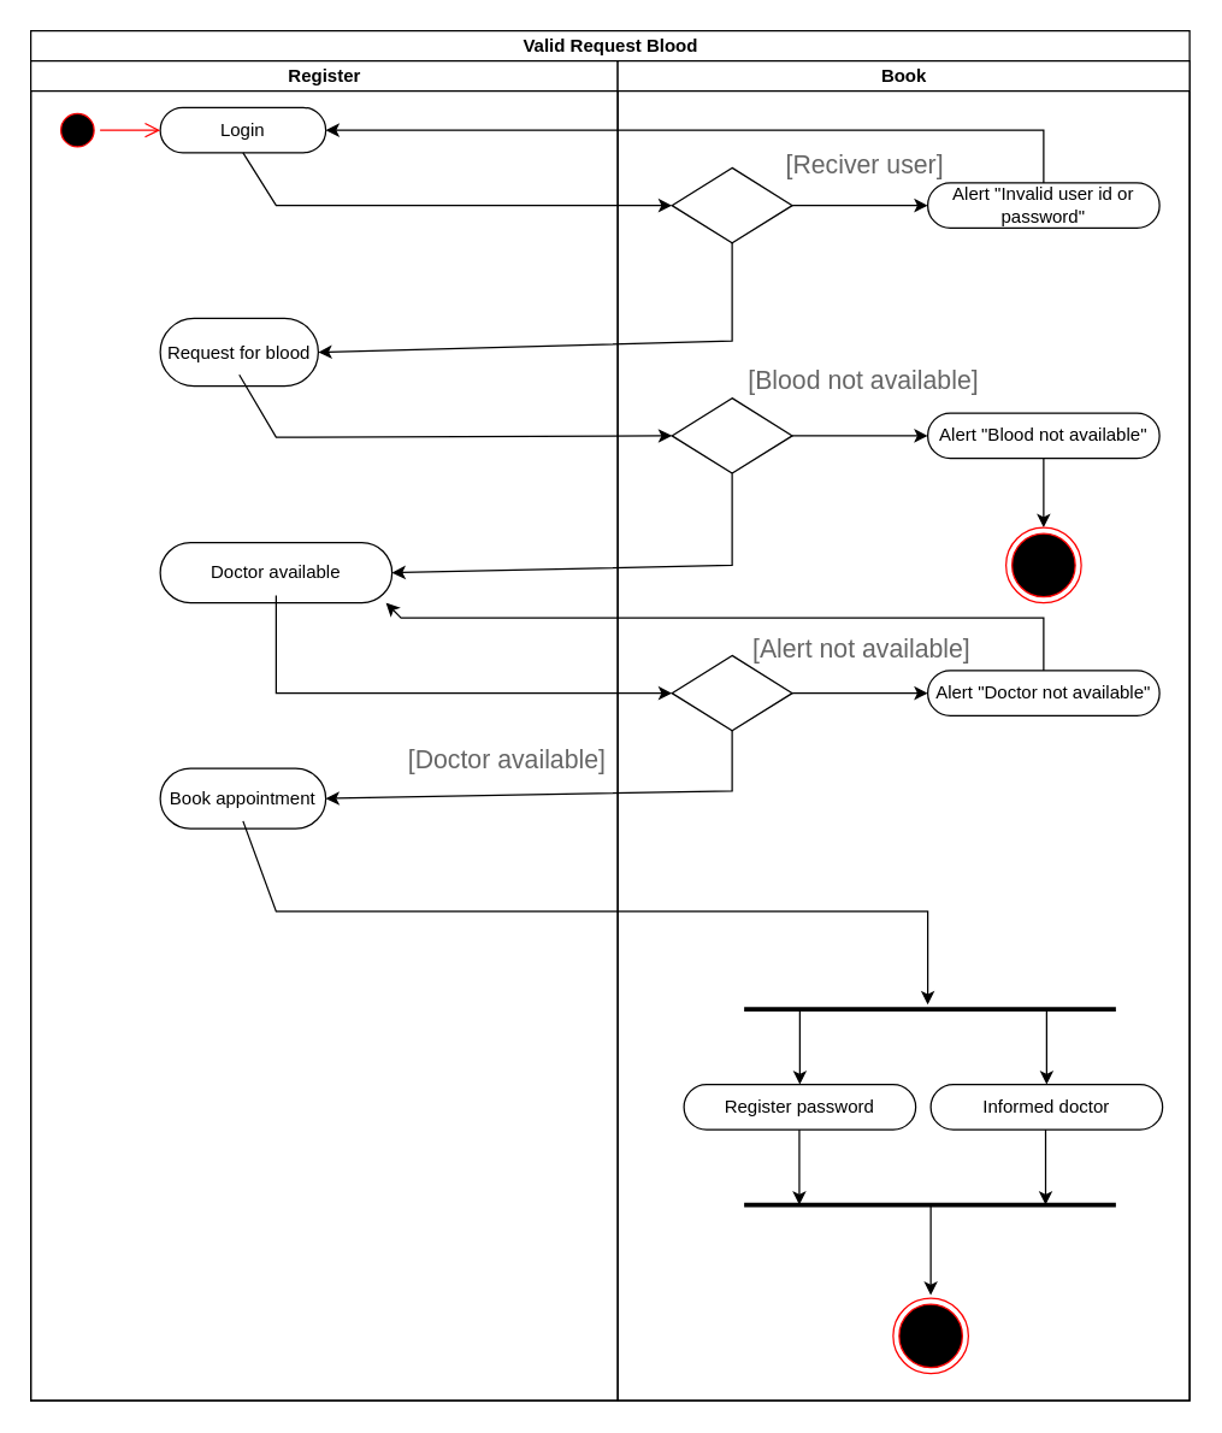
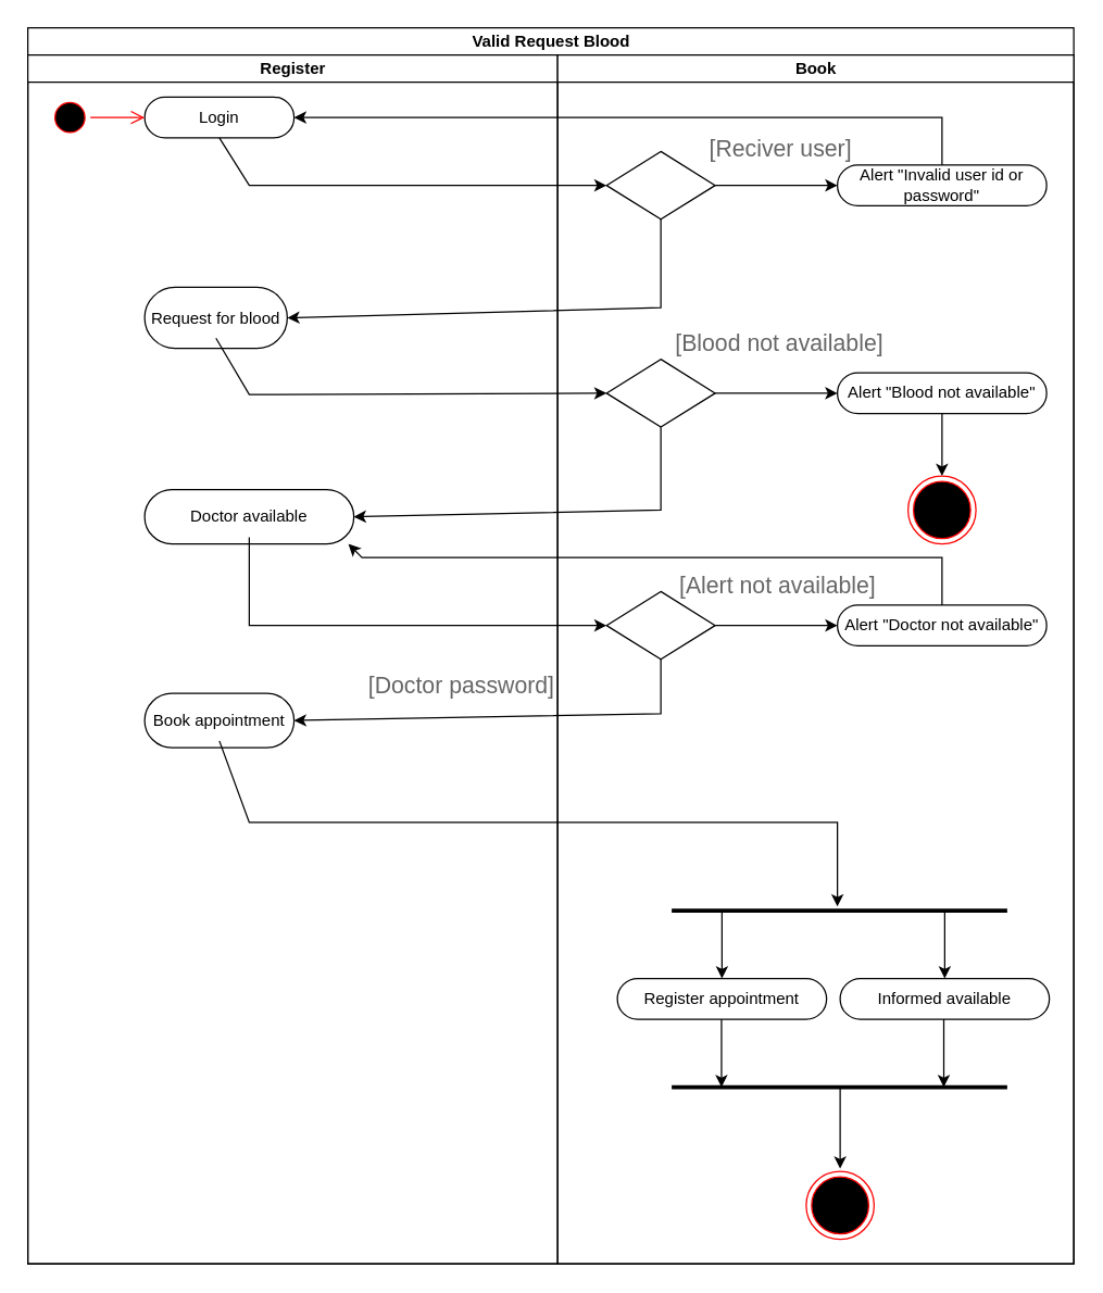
  <mxCell id="0" />
  <mxCell id="1" parent="0" />
  <mxCell id="2" value="Valid Request Blood" style="swimlane;childLayout=stackLayout;resizeParent=1;resizeParentMax=0;startSize=20;html=1;movable=0;resizable=0;rotatable=0;deletable=0;editable=0;locked=1;connectable=0;" vertex="1" parent="1"><mxGeometry x="20" y="20" width="770" height="910" as="geometry" /></mxCell>
  <mxCell id="3" value="" style="endArrow=classic;html=1;rounded=0;exitX=0.5;exitY=0.5;exitDx=0;exitDy=-15;exitPerimeter=0;entryX=1;entryY=0.5;entryDx=0;entryDy=0;entryPerimeter=0;movable=0;resizable=0;rotatable=0;deletable=0;editable=0;locked=1;connectable=0;" edge="1" parent="2" source="15" target="7"><mxGeometry width="50" height="50" relative="1" as="geometry"><mxPoint x="570" y="434.2" as="sourcePoint" /><mxPoint x="633" y="385" as="targetPoint" /><Array as="points"><mxPoint x="673" y="66" /></Array></mxGeometry></mxCell>
  <mxCell id="4" value="" style="endArrow=classic;html=1;rounded=0;exitX=0.5;exitY=1;exitDx=0;exitDy=0;entryX=1;entryY=0.5;entryDx=0;entryDy=0;entryPerimeter=0;movable=0;resizable=0;rotatable=0;deletable=0;editable=0;locked=1;connectable=0;" edge="1" parent="2" source="16" target="9"><mxGeometry width="50" height="50" relative="1" as="geometry"><mxPoint x="446" y="191" as="sourcePoint" /><mxPoint x="240" y="206" as="targetPoint" /><Array as="points"><mxPoint x="466" y="206" /></Array></mxGeometry></mxCell>
  <mxCell id="5" value="Register" style="swimlane;startSize=20;html=1;movable=0;resizable=0;rotatable=0;deletable=0;editable=0;locked=1;connectable=0;" vertex="1" parent="2"><mxGeometry y="20" width="390" height="890" as="geometry" /></mxCell>
  <mxCell id="6" value="" style="ellipse;html=1;shape=startState;fillColor=#000000;strokeColor=#ff0000;movable=0;resizable=0;rotatable=0;deletable=0;editable=0;locked=1;connectable=0;" vertex="1" parent="5"><mxGeometry x="16" y="31" width="30" height="30" as="geometry" /></mxCell>
  <mxCell id="7" value="Login" style="html=1;dashed=0;whiteSpace=wrap;shape=mxgraph.dfd.start;movable=0;resizable=0;rotatable=0;deletable=0;editable=0;locked=1;connectable=0;" vertex="1" parent="5"><mxGeometry x="86" y="31" width="110" height="30" as="geometry" /></mxCell>
  <mxCell id="8" value="" style="edgeStyle=orthogonalEdgeStyle;html=1;verticalAlign=bottom;endArrow=open;endSize=8;strokeColor=#ff0000;rounded=0;entryX=0;entryY=0.5;entryDx=0;entryDy=0;entryPerimeter=0;movable=0;resizable=0;rotatable=0;deletable=0;editable=0;locked=1;connectable=0;" edge="1" parent="5" source="6" target="7"><mxGeometry relative="1" as="geometry"><mxPoint x="87" y="52" as="targetPoint" /></mxGeometry></mxCell>
  <mxCell id="9" value="Request for blood" style="html=1;dashed=0;whiteSpace=wrap;shape=mxgraph.dfd.start;movable=0;resizable=0;rotatable=0;deletable=0;editable=0;locked=1;connectable=0;" vertex="1" parent="5"><mxGeometry x="86" y="171" width="105" height="45" as="geometry" /></mxCell>
  <mxCell id="10" value="Doctor available" style="html=1;dashed=0;whiteSpace=wrap;shape=mxgraph.dfd.start;movable=0;resizable=0;rotatable=0;deletable=0;editable=0;locked=1;connectable=0;" vertex="1" parent="5"><mxGeometry x="86" y="320" width="154" height="40" as="geometry" /></mxCell>
  <mxCell id="11" value="Book appointment" style="html=1;dashed=0;whiteSpace=wrap;shape=mxgraph.dfd.start;movable=0;resizable=0;rotatable=0;deletable=0;editable=0;locked=1;connectable=0;" vertex="1" parent="5"><mxGeometry x="86" y="470" width="110" height="40" as="geometry" /></mxCell>
- <mxCell id="12" value="[Doctor available]" style="strokeWidth=1;shadow=0;dashed=0;align=center;html=1;shape=mxgraph.mockup.text.textBox;fontColor=#666666;align=left;fontSize=17;spacingLeft=4;spacingTop=-3;whiteSpace=wrap;strokeColor=none;mainText=;fillColor=none;movable=0;resizable=0;rotatable=0;deletable=0;editable=0;locked=1;connectable=0;" vertex="1" parent="5"><mxGeometry x="245" y="446" width="166" height="40" as="geometry" /></mxCell>
+ <mxCell id="12" value="[Doctor password]" style="strokeWidth=1;shadow=0;dashed=0;align=center;html=1;shape=mxgraph.mockup.text.textBox;fontColor=#666666;align=left;fontSize=17;spacingLeft=4;spacingTop=-3;whiteSpace=wrap;strokeColor=none;mainText=;fillColor=none;movable=0;resizable=0;rotatable=0;deletable=0;editable=0;locked=1;connectable=0;" vertex="1" parent="5"><mxGeometry x="245" y="446" width="166" height="40" as="geometry" /></mxCell>
  <mxCell id="13" value="" style="endArrow=classic;html=1;rounded=0;exitX=0.5;exitY=0.5;exitDx=0;exitDy=15;movable=0;resizable=0;rotatable=0;deletable=0;editable=0;locked=1;connectable=0;exitPerimeter=0;" edge="1" parent="5" source="11"><mxGeometry width="50" height="50" relative="1" as="geometry"><mxPoint x="166" y="515" as="sourcePoint" /><mxPoint x="596" y="627" as="targetPoint" /><Array as="points"><mxPoint x="163" y="565" /><mxPoint x="596" y="565" /></Array></mxGeometry></mxCell>
  <mxCell id="14" value="Book" style="swimlane;startSize=20;html=1;movable=0;resizable=0;rotatable=0;deletable=0;editable=0;locked=1;connectable=0;" vertex="1" parent="2"><mxGeometry x="390" y="20" width="380" height="890" as="geometry" /></mxCell>
  <mxCell id="15" value="Alert &quot;Invalid user id or password&quot;" style="html=1;dashed=0;whiteSpace=wrap;shape=mxgraph.dfd.start;movable=0;resizable=0;rotatable=0;deletable=0;editable=0;locked=1;connectable=0;" vertex="1" parent="14"><mxGeometry x="206" y="81" width="154" height="30" as="geometry" /></mxCell>
  <mxCell id="16" value="" style="rhombus;whiteSpace=wrap;html=1;movable=0;resizable=0;rotatable=0;deletable=0;editable=0;locked=1;connectable=0;" vertex="1" parent="14"><mxGeometry x="36" y="71" width="80" height="50" as="geometry" /></mxCell>
  <mxCell id="17" value="" style="endArrow=classic;html=1;rounded=0;exitX=1;exitY=0.5;exitDx=0;exitDy=0;entryX=0;entryY=0.5;entryDx=0;entryDy=0;entryPerimeter=0;movable=0;resizable=0;rotatable=0;deletable=0;editable=0;locked=1;connectable=0;" edge="1" parent="14" source="16" target="15"><mxGeometry width="50" height="50" relative="1" as="geometry"><mxPoint x="66" y="475" as="sourcePoint" /><mxPoint x="66" y="515" as="targetPoint" /></mxGeometry></mxCell>
  <mxCell id="18" value="[Reciver user]" style="strokeWidth=1;shadow=0;dashed=0;align=center;html=1;shape=mxgraph.mockup.text.textBox;fontColor=#666666;align=left;fontSize=17;spacingLeft=4;spacingTop=-3;whiteSpace=wrap;strokeColor=none;mainText=;fillColor=none;movable=0;resizable=0;rotatable=0;deletable=0;editable=0;locked=1;connectable=0;" vertex="1" parent="14"><mxGeometry x="106" y="51" width="116" height="40" as="geometry" /></mxCell>
  <mxCell id="19" value="" style="rhombus;whiteSpace=wrap;html=1;movable=0;resizable=0;rotatable=0;deletable=0;editable=0;locked=1;connectable=0;" vertex="1" parent="14"><mxGeometry x="36" y="224" width="80" height="50" as="geometry" /></mxCell>
  <mxCell id="20" style="edgeStyle=orthogonalEdgeStyle;rounded=0;orthogonalLoop=1;jettySize=auto;html=1;entryX=0.5;entryY=0;entryDx=0;entryDy=0;fontFamily=Helvetica;fontSize=12;fontColor=default;resizable=0;movable=0;rotatable=0;deletable=0;editable=0;locked=1;connectable=0;" edge="1" parent="14" source="21" target="24"><mxGeometry relative="1" as="geometry" /></mxCell>
  <mxCell id="21" value="Alert &quot;Blood not available&quot;" style="html=1;dashed=0;whiteSpace=wrap;shape=mxgraph.dfd.start;movable=0;resizable=0;rotatable=0;deletable=0;editable=0;locked=1;connectable=0;" vertex="1" parent="14"><mxGeometry x="206" y="234" width="154" height="30" as="geometry" /></mxCell>
  <mxCell id="22" value="" style="endArrow=classic;html=1;rounded=0;exitX=1;exitY=0.5;exitDx=0;exitDy=0;entryX=0;entryY=0.5;entryDx=0;entryDy=0;entryPerimeter=0;movable=0;resizable=0;rotatable=0;deletable=0;editable=0;locked=1;connectable=0;" edge="1" parent="14" source="19" target="21"><mxGeometry width="50" height="50" relative="1" as="geometry"><mxPoint x="116" y="234" as="sourcePoint" /><mxPoint x="206" y="234" as="targetPoint" /></mxGeometry></mxCell>
  <mxCell id="23" value="[Blood not available]" style="strokeWidth=1;shadow=0;dashed=0;align=center;html=1;shape=mxgraph.mockup.text.textBox;fontColor=#666666;align=left;fontSize=17;spacingLeft=4;spacingTop=-3;whiteSpace=wrap;strokeColor=none;mainText=;fillColor=none;movable=0;resizable=0;rotatable=0;deletable=0;editable=0;locked=1;connectable=0;" vertex="1" parent="14"><mxGeometry x="81" y="194" width="166" height="40" as="geometry" /></mxCell>
  <mxCell id="24" value="" style="ellipse;html=1;shape=endState;fillColor=#000000;strokeColor=#ff0000;movable=0;resizable=0;rotatable=0;deletable=0;editable=0;locked=1;connectable=0;" vertex="1" parent="14"><mxGeometry x="258" y="310" width="50" height="50" as="geometry" /></mxCell>
  <mxCell id="25" value="" style="rhombus;whiteSpace=wrap;html=1;movable=0;resizable=0;rotatable=0;deletable=0;editable=0;locked=1;connectable=0;" vertex="1" parent="14"><mxGeometry x="36" y="395" width="80" height="50" as="geometry" /></mxCell>
  <mxCell id="26" value="Alert &quot;Doctor not available&quot;" style="html=1;dashed=0;whiteSpace=wrap;shape=mxgraph.dfd.start;movable=0;resizable=0;rotatable=0;deletable=0;editable=0;locked=1;connectable=0;" vertex="1" parent="14"><mxGeometry x="206" y="405" width="154" height="30" as="geometry" /></mxCell>
  <mxCell id="27" value="" style="endArrow=classic;html=1;rounded=0;exitX=1;exitY=0.5;exitDx=0;exitDy=0;entryX=0;entryY=0.5;entryDx=0;entryDy=0;entryPerimeter=0;movable=0;resizable=0;rotatable=0;deletable=0;editable=0;locked=1;connectable=0;" edge="1" parent="14" source="25" target="26"><mxGeometry width="50" height="50" relative="1" as="geometry"><mxPoint x="116" y="380" as="sourcePoint" /><mxPoint x="206" y="380" as="targetPoint" /></mxGeometry></mxCell>
  <mxCell id="28" value="[Alert not available]" style="strokeWidth=1;shadow=0;dashed=0;align=center;html=1;shape=mxgraph.mockup.text.textBox;fontColor=#666666;align=left;fontSize=17;spacingLeft=4;spacingTop=-3;whiteSpace=wrap;strokeColor=none;mainText=;fillColor=none;movable=0;resizable=0;rotatable=0;deletable=0;editable=0;locked=1;connectable=0;" vertex="1" parent="14"><mxGeometry x="84" y="373" width="166" height="40" as="geometry" /></mxCell>
  <mxCell id="29" value="" style="ellipse;html=1;shape=endState;fillColor=#000000;strokeColor=#ff0000;movable=0;resizable=0;rotatable=0;deletable=0;editable=0;locked=1;connectable=0;" vertex="1" parent="14"><mxGeometry x="183" y="822" width="50" height="50" as="geometry" /></mxCell>
  <mxCell id="30" value="" style="endArrow=classic;html=1;rounded=0;exitX=0.5;exitY=0.5;exitDx=0;exitDy=15;entryX=0;entryY=0.5;entryDx=0;entryDy=0;movable=0;resizable=0;rotatable=0;deletable=0;editable=0;locked=1;connectable=0;exitPerimeter=0;" edge="1" parent="2" source="7" target="16"><mxGeometry width="50" height="50" relative="1" as="geometry"><mxPoint x="150" y="121" as="sourcePoint" /><mxPoint x="240" y="121" as="targetPoint" /><Array as="points"><mxPoint x="163" y="116" /></Array></mxGeometry></mxCell>
  <mxCell id="31" value="" style="endArrow=classic;html=1;rounded=0;exitX=0.5;exitY=0.5;exitDx=0;exitDy=15;movable=0;resizable=0;rotatable=0;deletable=0;editable=0;locked=1;connectable=0;exitPerimeter=0;entryX=0;entryY=0.5;entryDx=0;entryDy=0;" edge="1" parent="2" source="9" target="19"><mxGeometry width="50" height="50" relative="1" as="geometry"><mxPoint x="166" y="240" as="sourcePoint" /><mxPoint x="426" y="260" as="targetPoint" /><Array as="points"><mxPoint x="163" y="270" /></Array></mxGeometry></mxCell>
  <mxCell id="32" value="" style="endArrow=classic;html=1;rounded=0;exitX=0.5;exitY=1;exitDx=0;exitDy=0;entryX=1;entryY=0.5;entryDx=0;entryDy=0;entryPerimeter=0;movable=0;resizable=0;rotatable=0;deletable=0;editable=0;locked=1;connectable=0;" edge="1" parent="2" source="19" target="10"><mxGeometry width="50" height="50" relative="1" as="geometry"><mxPoint x="462" y="294" as="sourcePoint" /><mxPoint x="236" y="359" as="targetPoint" /><Array as="points"><mxPoint x="466" y="355" /></Array></mxGeometry></mxCell>
  <mxCell id="33" value="" style="endArrow=classic;html=1;rounded=0;exitX=0.5;exitY=0.5;exitDx=0;exitDy=15;movable=0;resizable=0;rotatable=0;deletable=0;editable=0;locked=1;connectable=0;exitPerimeter=0;entryX=0;entryY=0.5;entryDx=0;entryDy=0;" edge="1" parent="2" source="10" target="25"><mxGeometry width="50" height="50" relative="1" as="geometry"><mxPoint x="166" y="370" as="sourcePoint" /><mxPoint x="429" y="418" as="targetPoint" /><Array as="points"><mxPoint x="163" y="440" /></Array></mxGeometry></mxCell>
  <mxCell id="34" value="" style="endArrow=classic;html=1;rounded=0;exitX=0.5;exitY=0.5;exitDx=0;exitDy=-15;exitPerimeter=0;entryX=0.974;entryY=1;entryDx=0;entryDy=0;entryPerimeter=0;movable=0;resizable=0;rotatable=0;deletable=0;editable=0;locked=1;connectable=0;" edge="1" parent="2" source="26" target="10"><mxGeometry width="50" height="50" relative="1" as="geometry"><mxPoint x="669" y="425" as="sourcePoint" /><mxPoint x="236" y="390" as="targetPoint" /><Array as="points"><mxPoint x="673" y="390" /><mxPoint x="246" y="390" /></Array></mxGeometry></mxCell>
  <mxCell id="35" value="" style="endArrow=classic;html=1;rounded=0;exitX=0.5;exitY=1;exitDx=0;exitDy=0;entryX=1;entryY=0.5;entryDx=0;entryDy=0;entryPerimeter=0;movable=0;resizable=0;rotatable=0;deletable=0;editable=0;locked=1;connectable=0;" edge="1" parent="2" source="25" target="11"><mxGeometry width="50" height="50" relative="1" as="geometry"><mxPoint x="462" y="480" as="sourcePoint" /><mxPoint x="236" y="541" as="targetPoint" /><Array as="points"><mxPoint x="466" y="505" /></Array></mxGeometry></mxCell>
  <mxCell id="36" value="" style="endArrow=none;startArrow=none;endFill=0;startFill=0;endSize=8;html=1;verticalAlign=bottom;labelBackgroundColor=none;strokeWidth=3;rounded=0;movable=0;resizable=0;rotatable=0;deletable=0;editable=0;locked=1;connectable=0;" edge="1" parent="1"><mxGeometry width="160" relative="1" as="geometry"><mxPoint x="494" y="670" as="sourcePoint" /><mxPoint x="741" y="670" as="targetPoint" /></mxGeometry></mxCell>
- <mxCell id="37" value="Register password" style="html=1;dashed=0;whiteSpace=wrap;shape=mxgraph.dfd.start;movable=0;resizable=0;rotatable=0;deletable=0;editable=0;locked=1;connectable=0;" vertex="1" parent="1"><mxGeometry x="454" y="720" width="154" height="30" as="geometry" /></mxCell>
- <mxCell id="38" value="Informed doctor" style="html=1;dashed=0;whiteSpace=wrap;shape=mxgraph.dfd.start;movable=0;resizable=0;rotatable=0;deletable=0;editable=0;locked=1;connectable=0;" vertex="1" parent="1"><mxGeometry x="618" y="720" width="154" height="30" as="geometry" /></mxCell>
+ <mxCell id="37" value="Register appointment" style="html=1;dashed=0;whiteSpace=wrap;shape=mxgraph.dfd.start;movable=0;resizable=0;rotatable=0;deletable=0;editable=0;locked=1;connectable=0;" vertex="1" parent="1"><mxGeometry x="454" y="720" width="154" height="30" as="geometry" /></mxCell>
+ <mxCell id="38" value="Informed available" style="html=1;dashed=0;whiteSpace=wrap;shape=mxgraph.dfd.start;movable=0;resizable=0;rotatable=0;deletable=0;editable=0;locked=1;connectable=0;" vertex="1" parent="1"><mxGeometry x="618" y="720" width="154" height="30" as="geometry" /></mxCell>
  <mxCell id="39" value="" style="endArrow=classic;html=1;rounded=0;entryX=0.5;entryY=0.5;entryDx=0;entryDy=-15;entryPerimeter=0;movable=0;resizable=0;rotatable=0;deletable=0;editable=0;locked=1;connectable=0;" edge="1" parent="1" target="37"><mxGeometry width="50" height="50" relative="1" as="geometry"><mxPoint x="531" y="670" as="sourcePoint" /><mxPoint x="628" y="680" as="targetPoint" /></mxGeometry></mxCell>
  <mxCell id="40" value="" style="endArrow=classic;html=1;rounded=0;entryX=0.5;entryY=0.5;entryDx=0;entryDy=-15;entryPerimeter=0;movable=0;resizable=0;rotatable=0;deletable=0;editable=0;locked=1;connectable=0;" edge="1" parent="1" target="38"><mxGeometry width="50" height="50" relative="1" as="geometry"><mxPoint x="695" y="670" as="sourcePoint" /><mxPoint x="684" y="720" as="targetPoint" /></mxGeometry></mxCell>
  <mxCell id="41" value="" style="endArrow=none;startArrow=none;endFill=0;startFill=0;endSize=8;html=1;verticalAlign=bottom;labelBackgroundColor=none;strokeWidth=3;rounded=0;movable=0;resizable=0;rotatable=0;deletable=0;editable=0;locked=1;connectable=0;" edge="1" parent="1"><mxGeometry width="160" relative="1" as="geometry"><mxPoint x="494" y="800" as="sourcePoint" /><mxPoint x="741" y="800" as="targetPoint" /></mxGeometry></mxCell>
  <mxCell id="42" value="" style="endArrow=classic;html=1;rounded=0;entryX=0.5;entryY=0.5;entryDx=0;entryDy=-15;entryPerimeter=0;movable=0;resizable=0;rotatable=0;deletable=0;editable=0;locked=1;connectable=0;" edge="1" parent="1"><mxGeometry width="50" height="50" relative="1" as="geometry"><mxPoint x="530.66" y="750" as="sourcePoint" /><mxPoint x="530.66" y="800" as="targetPoint" /></mxGeometry></mxCell>
  <mxCell id="43" value="" style="endArrow=classic;html=1;rounded=0;entryX=0.5;entryY=0.5;entryDx=0;entryDy=-15;entryPerimeter=0;movable=0;resizable=0;rotatable=0;deletable=0;editable=0;locked=1;connectable=0;" edge="1" parent="1"><mxGeometry width="50" height="50" relative="1" as="geometry"><mxPoint x="694.31" y="750" as="sourcePoint" /><mxPoint x="694.31" y="800" as="targetPoint" /></mxGeometry></mxCell>
  <mxCell id="44" value="" style="endArrow=classic;html=1;rounded=0;entryX=0.5;entryY=0;entryDx=0;entryDy=0;movable=0;resizable=0;rotatable=0;deletable=0;editable=0;locked=1;connectable=0;" edge="1" parent="1"><mxGeometry width="50" height="50" relative="1" as="geometry"><mxPoint x="618" y="800" as="sourcePoint" /><mxPoint x="618" y="860" as="targetPoint" /></mxGeometry></mxCell>
